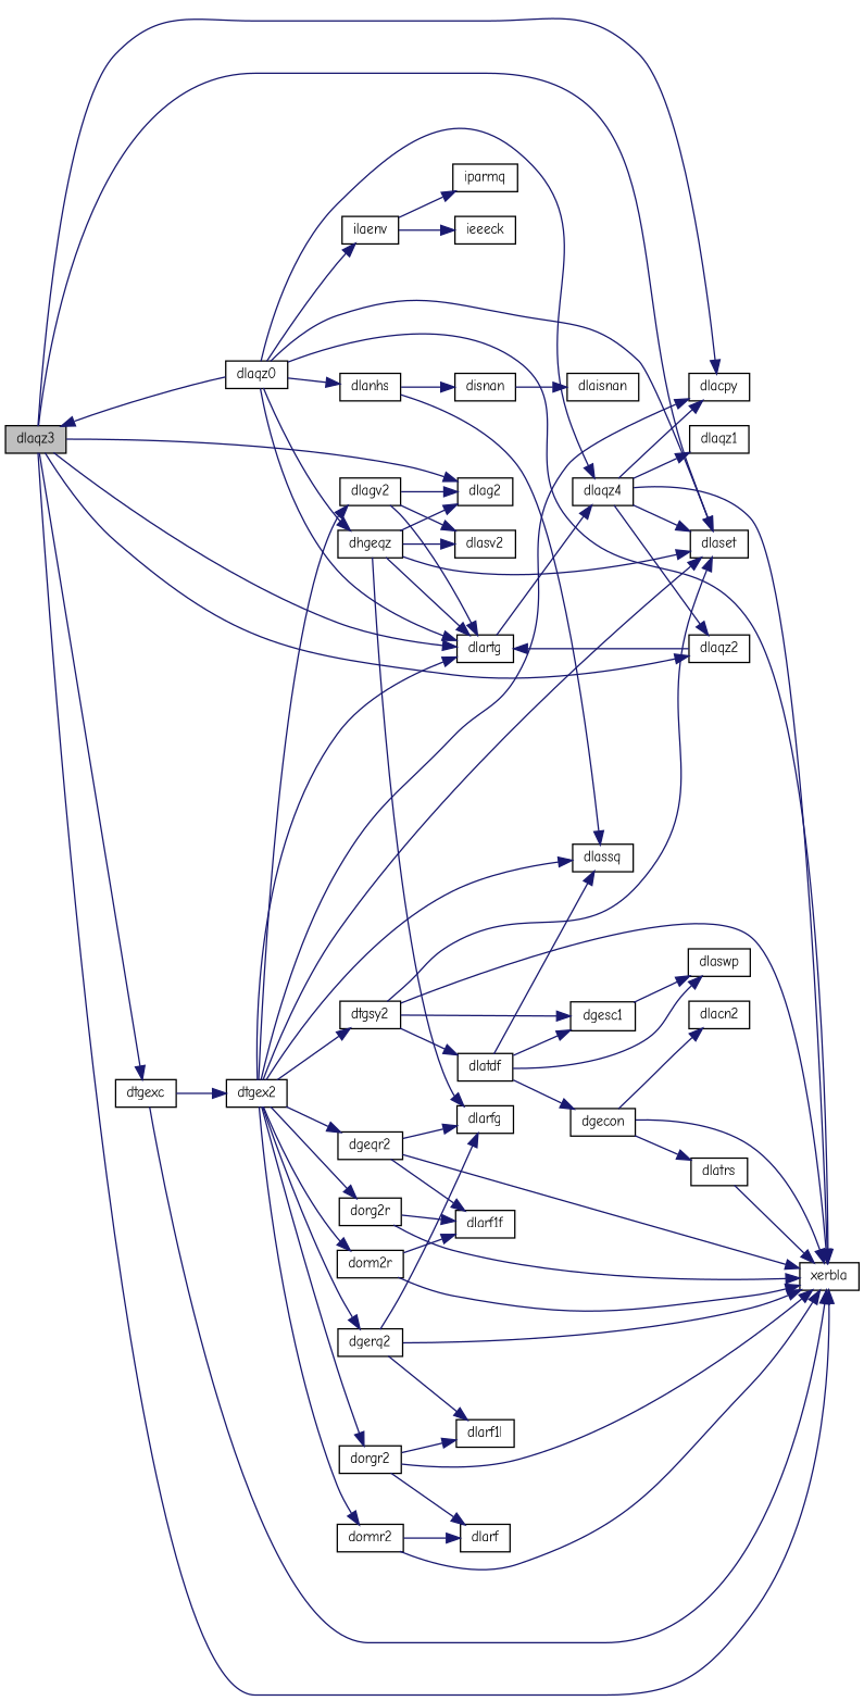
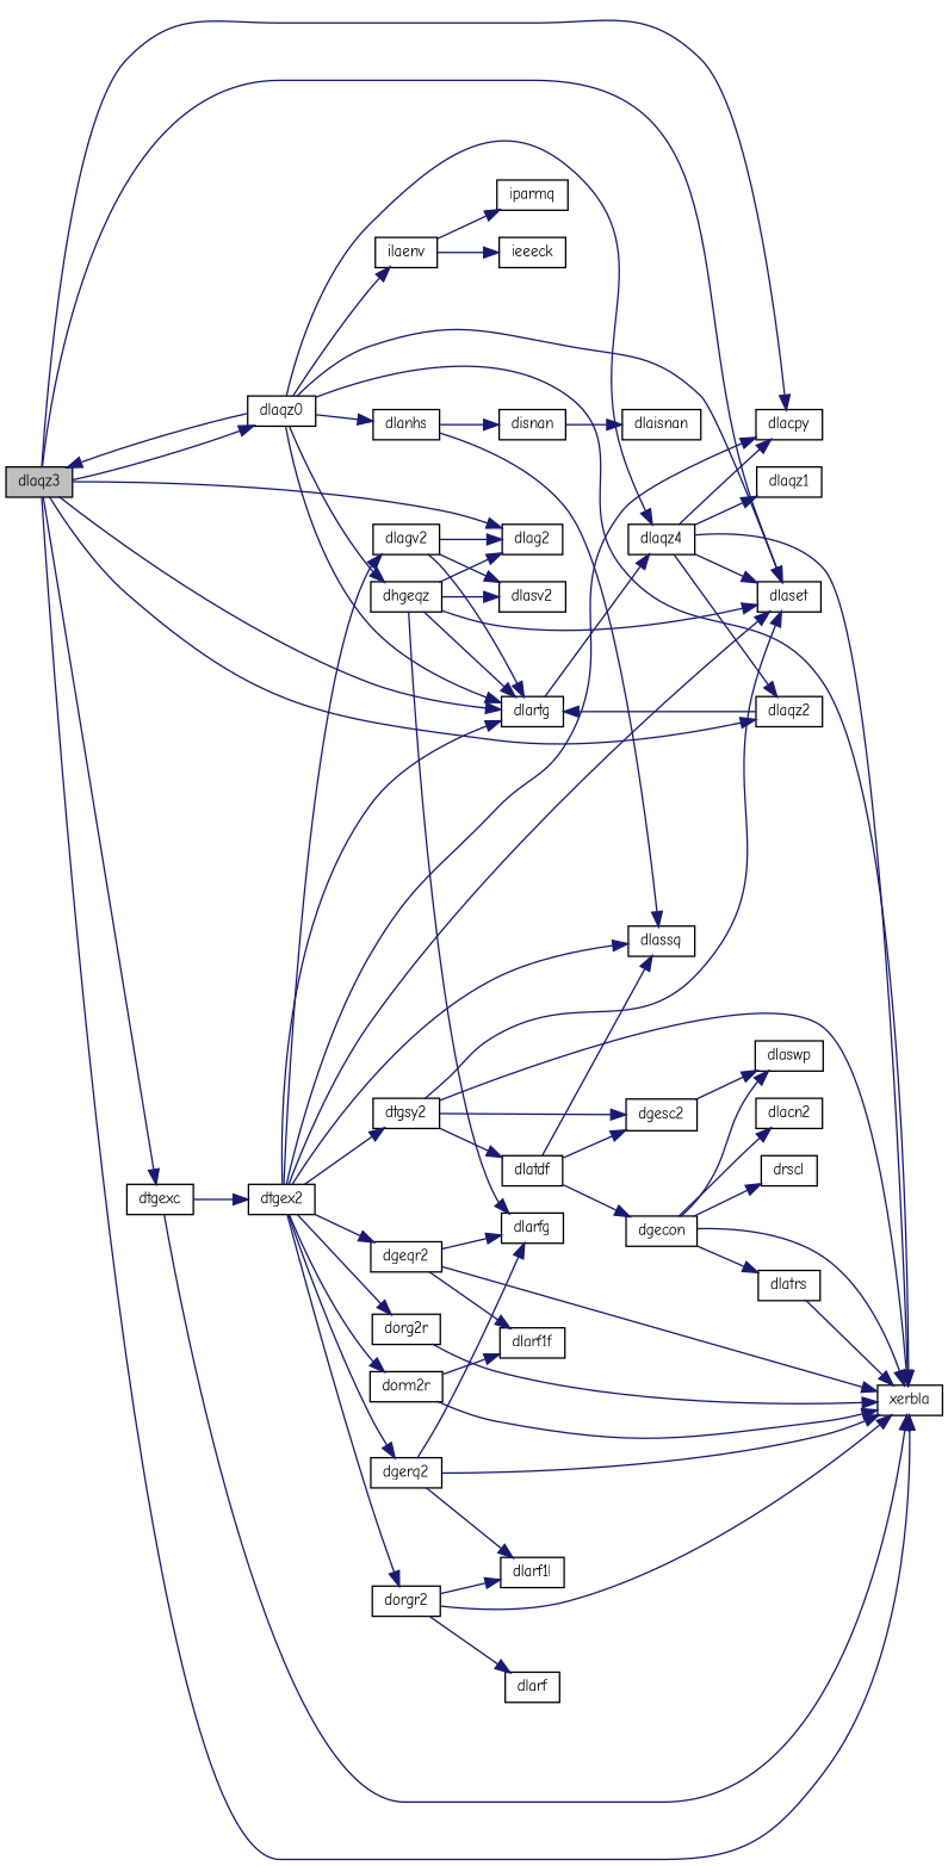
  digraph {
    fontname="Comic Neue"
    rankdir=LR
    node [color=black fillcolor=white fontname="Comic Neue" fontsize=10 shape=record style=filled]
    edge [color=midnightblue fontname="Comic Neue" fontsize=10 labelfontname=Helvetica labelfontsize=10 style=solid]
    n1 [fillcolor=grey75 fontcolor=black height=0.2 label=dlaqz3 width=0.4]
    n2 [height=0.2 label=dlacpy width=0.4]
    n3 [height=0.2 label=dlag2 width=0.4]
    n4 [height=0.2 label=dlaqz0 width=0.4]
    n5 [height=0.2 label=dlartg width=0.4]
    n6 [height=0.2 label=dlaset width=0.4]
    n7 [height=0.2 label=xerbla width=0.4]
    n8 [height=0.2 label=dlaqz2 width=0.4]
    n9 [height=0.2 label=dtgexc width=0.4]
    n10 [height=0.2 label=dhgeqz width=0.4]
    n11 [height=0.2 label=dlanhs width=0.4]
    n12 [height=0.2 label=dlaqz4 width=0.4]
    n13 [height=0.2 label=ilaenv width=0.4]
    n14 [height=0.2 label=dtgex2 width=0.4]
    n15 [height=0.2 label=dlarfg width=0.4]
    n16 [height=0.2 label=dlasv2 width=0.4]
    n17 [height=0.2 label=disnan width=0.4]
    n18 [height=0.2 label=dlassq width=0.4]
    n19 [height=0.2 label=dlaqz1 width=0.4]
    n20 [height=0.2 label=ieeeck width=0.4]
    n21 [height=0.2 label=iparmq width=0.4]
    n22 [height=0.2 label=dlaisnan width=0.4]
    n23 [height=0.2 label=dgeqr2 width=0.4]
    n24 [height=0.2 label=dgerq2 width=0.4]
    n25 [height=0.2 label=dlagv2 width=0.4]
    n26 [height=0.2 label=dorg2r width=0.4]
    n27 [height=0.2 label=dorgr2 width=0.4]
    n28 [height=0.2 label=dorm2r width=0.4]
-   n29 [height=0.2 label=dormr2 width=0.4]
    n30 [height=0.2 label=dtgsy2 width=0.4]
    n31 [height=0.2 label=dlarf1f width=0.4]
    n32 [height=0.2 label=dlarf1l width=0.4]
    n33 [height=0.2 label=dlarf width=0.4]
-   n34 [height=0.2 label=dgesc1 width=0.4]
+   n34 [height=0.2 label=dgesc2 width=0.4]
    n35 [height=0.2 label=dlatdf width=0.4]
    n36 [height=0.2 label=dlaswp width=0.4]
    n37 [height=0.2 label=dgecon width=0.4]
    n38 [height=0.2 label=dlacn2 width=0.4]
    n39 [height=0.2 label=dlatrs width=0.4]
+   n40 [height=0.2 label=drscl width=0.4]
    n1 -> n2
    n1 -> n3
+   n1 -> n4
    n1 -> n5
    n1 -> n6
    n1 -> n7
    n1 -> n8
    n1 -> n9
    n4 -> n1
    n4 -> n5
    n4 -> n6
    n4 -> n7
    n4 -> n10
    n4 -> n11
    n4 -> n12
    n4 -> n13
    n5 -> n12
    n8 -> n5
    n9 -> n7
    n9 -> n14
    n10 -> n3
    n10 -> n5
    n10 -> n6
    n10 -> n15
    n10 -> n16
    n11 -> n17
    n11 -> n18
    n12 -> n2
    n12 -> n6
    n12 -> n7
    n12 -> n8
    n12 -> n19
    n13 -> n20
    n13 -> n21
    n14 -> n2
    n14 -> n5
    n14 -> n6
    n14 -> n18
    n14 -> n23
    n14 -> n24
    n14 -> n25
    n14 -> n26
    n14 -> n27
    n14 -> n28
-   n14 -> n29
    n14 -> n30
    n17 -> n22
    n23 -> n7
    n23 -> n15
    n23 -> n31
    n24 -> n7
    n24 -> n15
    n24 -> n32
    n25 -> n3
    n25 -> n5
    n25 -> n16
    n26 -> n7
-   n26 -> n31
    n27 -> n7
    n27 -> n32
    n27 -> n33
    n28 -> n7
    n28 -> n31
-   n29 -> n7
-   n29 -> n33
    n30 -> n6
    n30 -> n7
    n30 -> n34
    n30 -> n35
    n34 -> n36
    n35 -> n18
    n35 -> n34
-   n35 -> n36
+   n37 -> n36
    n35 -> n37
    n37 -> n7
    n37 -> n38
    n37 -> n39
+   n37 -> n40
    n39 -> n7
  }
